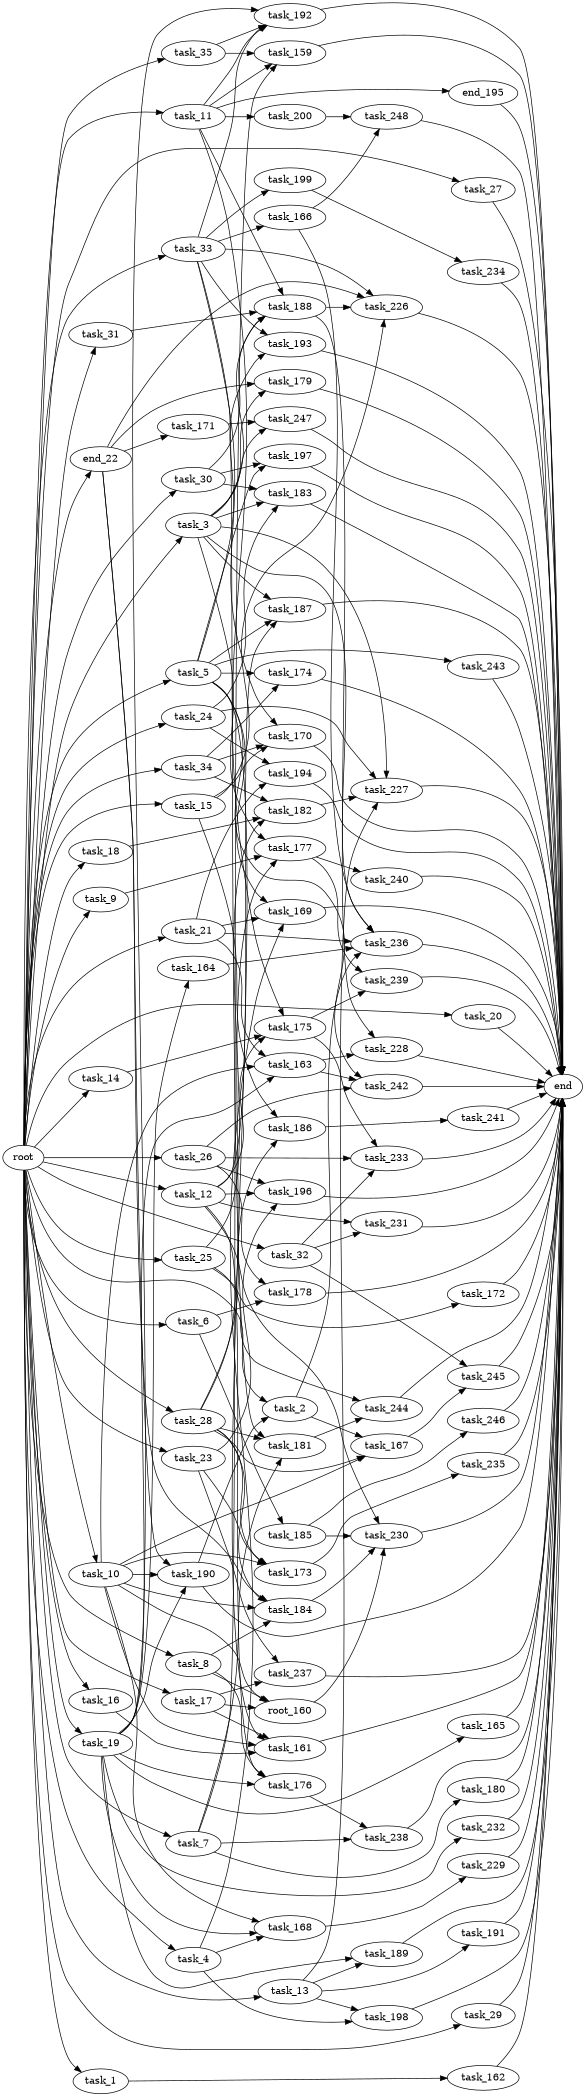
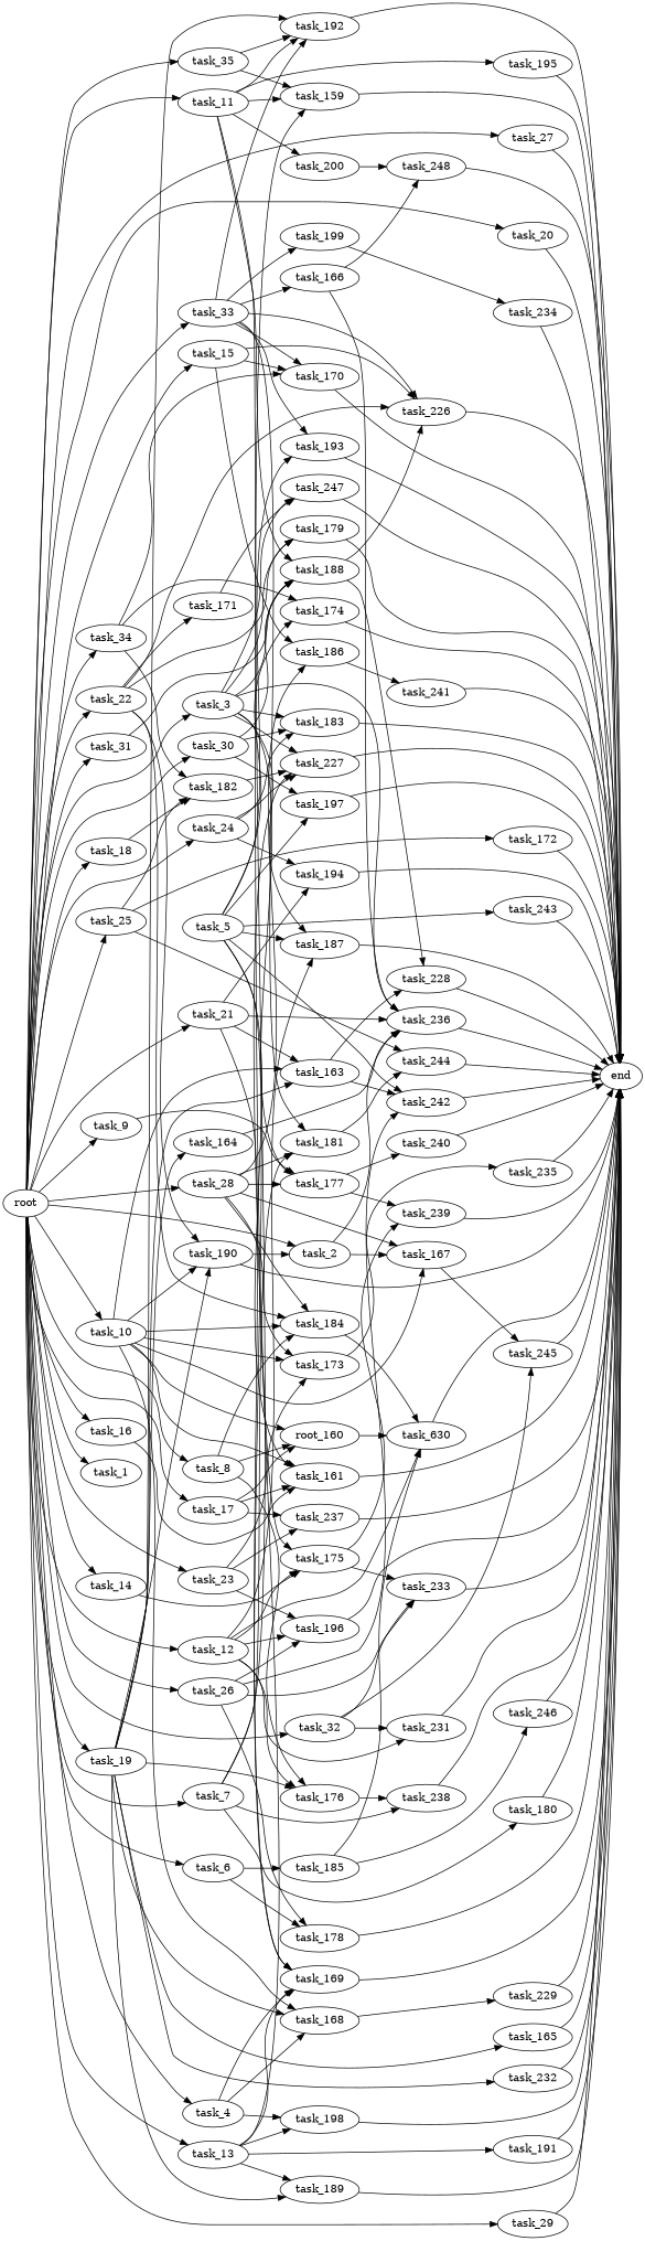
  digraph {
    rankdir=LR
    root
    task_11
    task_2
    task_21
    task_23
    task_35
    task_33
    task_14
    task_3
    task_28
-   task_22 [label=end_22]
+   task_22
    task_5
    task_30
    task_9
    task_27
    task_20
    task_10
    task_8
    task_15
    task_24
    task_31
    task_12
    task_32
    task_29
    task_1
    task_34
    task_4
    task_13
    task_16
    task_18
    task_26
    task_25
    task_19
    task_17
    task_6
    task_7
-   task_195 [label=end_195]
+   task_195
    task_175
    task_200
    task_188
    task_159
    task_192
    task_236
    task_167
    task_194
    task_169
    task_163
    task_196
    task_173
    task_237
    task_199
    task_226
    task_193
    task_166
    task_170
    task_181
    task_227
    task_187
    task_179
    task_183
    task_247
    task_177
    task_186
    task_184
    task_190
    task_171
    task_197
    task_242
    task_243
    task_161
    task_174
    end
    task_168
    n74 [label=root_160]
    task_176
-   task_230
+   task_230 [label=task_630]
    task_231
    task_233
    task_245
-   task_162
    task_182
    task_198
    task_191
    task_189
    task_178
    task_244
    task_172
    task_164
    task_165
    task_232
    task_185
    task_238
    task_180
    task_239
    task_248
    task_228
    task_234
    task_246
    task_235
    task_240
    task_241
    task_229
    root -> task_11
    root -> task_2
    root -> task_21
    root -> task_23
    root -> task_35
    root -> task_33
    root -> task_14
    root -> task_3
    root -> task_28
    root -> task_22
-   root -> task_5
    root -> task_30
    root -> task_9
    root -> task_27
    root -> task_20
    root -> task_10
    root -> task_8
    root -> task_15
    root -> task_24
    root -> task_31
    root -> task_12
    root -> task_32
    root -> task_29
    root -> task_1
    root -> task_34
    root -> task_4
    root -> task_13
    root -> task_16
    root -> task_18
    root -> task_26
    root -> task_25
    root -> task_19
    root -> task_17
    root -> task_6
    root -> task_7
    task_11 -> task_195
    task_11 -> task_175
    task_11 -> task_200
    task_11 -> task_188
    task_11 -> task_159
    task_11 -> task_192
    task_2 -> task_236
    task_2 -> task_167
    task_21 -> task_236
    task_21 -> task_194
    task_21 -> task_169
    task_21 -> task_163
    task_23 -> task_196
    task_23 -> task_173
    task_23 -> task_237
    task_35 -> task_159
    task_35 -> task_192
    task_33 -> task_192
    task_33 -> task_199
    task_33 -> task_226
    task_33 -> task_193
    task_33 -> task_166
    task_33 -> task_170
    task_33 -> task_181
    task_14 -> task_175
    task_3 -> task_188
    task_3 -> task_236
    task_3 -> task_227
    task_3 -> task_187
    task_3 -> task_179
    task_3 -> task_183
    task_3 -> task_247
    task_3 -> task_177
    task_28 -> task_167
    task_28 -> task_173
    task_28 -> task_181
    task_28 -> task_177
    task_28 -> task_186
    task_28 -> task_184
    task_22 -> task_226
    task_22 -> task_179
    task_22 -> task_184
    task_22 -> task_190
    task_22 -> task_171
    task_5 -> task_169
    task_5 -> task_193
    task_5 -> task_187
    task_5 -> task_197
    task_5 -> task_242
    task_5 -> task_243
    task_5 -> task_161
    task_5 -> task_174
    task_30 -> task_188
    task_30 -> task_183
    task_30 -> task_197
    task_9 -> task_177
    task_27 -> end
    task_20 -> end
    task_10 -> task_167
    task_10 -> task_163
    task_10 -> task_173
    task_10 -> task_184
    task_10 -> task_190
    task_10 -> task_161
    task_10 -> task_168
    task_10 -> n74
    task_8 -> task_184
    task_8 -> n74
    task_8 -> task_176
    task_15 -> task_226
    task_15 -> task_170
    task_15 -> task_186
    task_24 -> task_194
    task_24 -> task_227
    task_24 -> task_183
    task_31 -> task_188
    task_12 -> task_175
    task_12 -> task_196
    task_12 -> task_187
    task_12 -> task_176
    task_12 -> task_230
    task_12 -> task_231
    task_32 -> task_231
    task_32 -> task_233
    task_32 -> task_245
    task_29 -> end
-   task_1 -> task_162
    task_34 -> task_170
    task_34 -> task_174
    task_34 -> task_182
    task_4 -> task_169
    task_4 -> task_168
    task_4 -> task_198
+   task_13 -> task_169
    task_13 -> task_227
    task_13 -> task_198
    task_13 -> task_191
    task_13 -> task_189
    task_16 -> task_161
    task_18 -> task_182
    task_26 -> task_196
    task_26 -> task_242
    task_26 -> task_233
    task_26 -> task_178
    task_25 -> task_182
    task_25 -> task_244
    task_25 -> task_172
    task_19 -> task_192
    task_19 -> task_163
    task_19 -> task_190
    task_19 -> task_168
    task_19 -> task_176
    task_19 -> task_189
    task_19 -> task_164
    task_19 -> task_165
    task_19 -> task_232
    task_17 -> task_237
    task_17 -> task_161
    task_17 -> n74
    task_6 -> task_178
    task_6 -> task_185
    task_7 -> task_159
    task_7 -> task_181
    task_7 -> task_238
    task_7 -> task_180
    task_195 -> end
    task_175 -> task_233
    task_175 -> task_239
    task_200 -> task_248
    task_188 -> task_226
    task_188 -> task_228
    task_159 -> end
    task_192 -> end
    task_236 -> end
    task_167 -> task_245
    task_194 -> end
    task_169 -> end
    task_163 -> task_242
    task_163 -> task_228
    task_196 -> end
    task_173 -> task_235
    task_237 -> end
    task_199 -> task_234
    task_226 -> end
    task_193 -> end
    task_166 -> task_236
    task_166 -> task_248
    task_170 -> end
    task_181 -> task_244
    task_227 -> end
    task_187 -> end
    task_179 -> end
    task_183 -> end
    task_247 -> end
    task_177 -> task_239
    task_177 -> task_240
    task_186 -> task_241
    task_184 -> task_230
    task_190 -> task_2
    task_190 -> end
    task_171 -> task_247
    task_197 -> end
    task_242 -> end
    task_243 -> end
    task_161 -> end
    task_174 -> end
    task_168 -> task_229
    n74 -> task_230
    task_176 -> task_238
    task_230 -> end
    task_231 -> end
    task_233 -> end
    task_245 -> end
-   task_162 -> end
    task_182 -> task_227
    task_198 -> end
    task_191 -> end
    task_189 -> end
    task_178 -> end
    task_244 -> end
    task_172 -> end
    task_164 -> task_236
    task_165 -> end
    task_232 -> end
    task_185 -> task_230
    task_185 -> task_246
    task_238 -> end
    task_180 -> end
    task_239 -> end
    task_248 -> end
    task_228 -> end
    task_234 -> end
    task_246 -> end
    task_235 -> end
    task_240 -> end
    task_241 -> end
    task_229 -> end
  }
